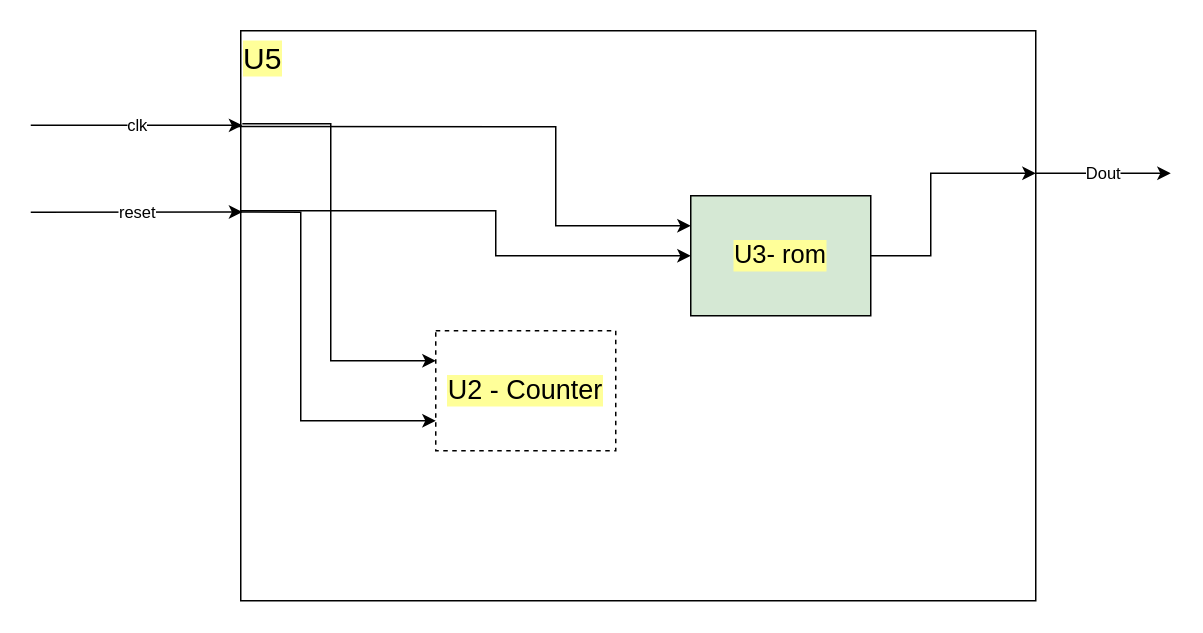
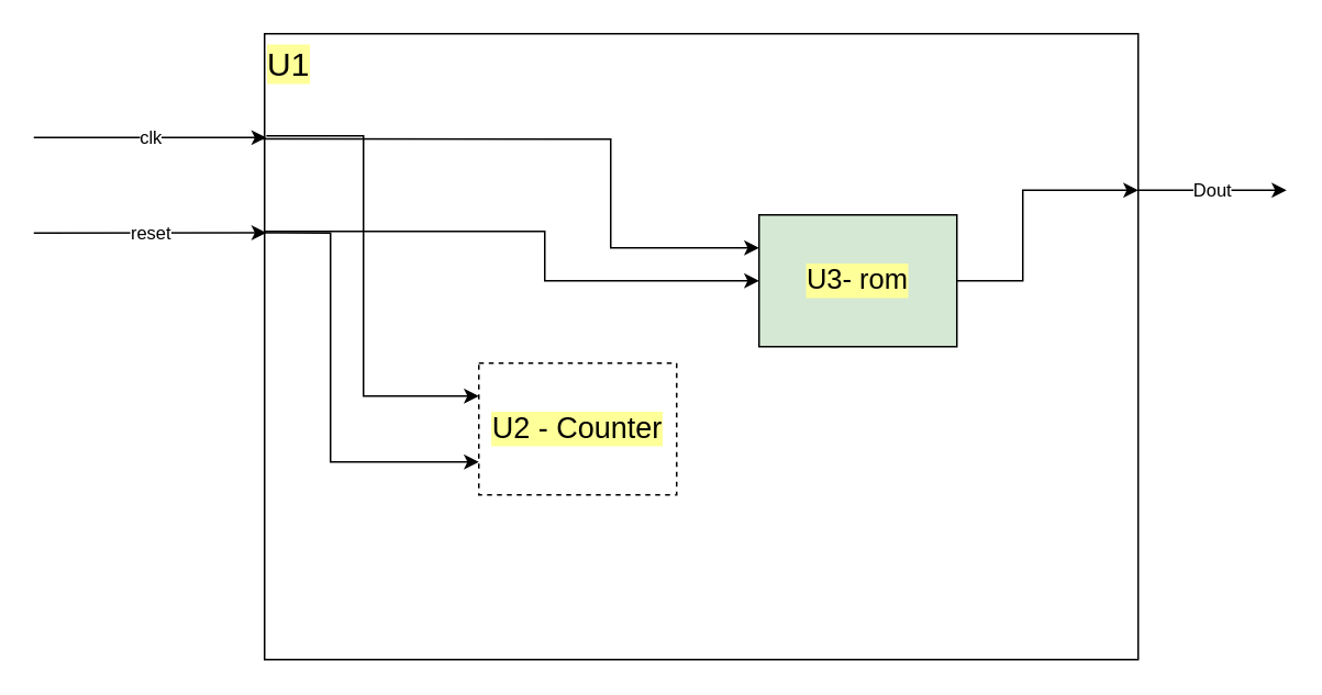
  <mxCell id="0" />
  <mxCell id="1" parent="0" />
- <mxCell id="2" value="U5&lt;br style=&quot;font-size: 20px;&quot;&gt;" style="rounded=0;whiteSpace=wrap;html=1;align=left;horizontal=1;verticalAlign=top;fontSize=20;labelBackgroundColor=#FFFF99;" vertex="1" parent="1"><mxGeometry x="160" y="20" width="530" height="380" as="geometry" /></mxCell>
+ <mxCell id="2" value="U1&lt;br style=&quot;font-size: 20px;&quot;&gt;" style="rounded=0;whiteSpace=wrap;html=1;align=left;horizontal=1;verticalAlign=top;fontSize=20;labelBackgroundColor=#FFFF99;" vertex="1" parent="1"><mxGeometry x="160" y="20" width="530" height="380" as="geometry" /></mxCell>
  <mxCell id="3" value="clk" style="endArrow=classic;html=1;rounded=0;entryX=0.002;entryY=0.166;entryDx=0;entryDy=0;entryPerimeter=0;" edge="1" parent="1" target="2"><mxGeometry width="50" height="50" relative="1" as="geometry"><mxPoint x="20" y="83" as="sourcePoint" /><mxPoint x="430" y="220" as="targetPoint" /></mxGeometry></mxCell>
  <mxCell id="4" value="reset" style="endArrow=classic;html=1;rounded=0;entryX=0.002;entryY=0.318;entryDx=0;entryDy=0;entryPerimeter=0;" edge="1" parent="1" target="2"><mxGeometry width="50" height="50" relative="1" as="geometry"><mxPoint x="20" y="141" as="sourcePoint" /><mxPoint x="420" y="260" as="targetPoint" /></mxGeometry></mxCell>
  <mxCell id="5" value="Dout" style="endArrow=classic;html=1;rounded=0;exitX=1;exitY=0.25;exitDx=0;exitDy=0;" edge="1" parent="1" source="2"><mxGeometry width="50" height="50" relative="1" as="geometry"><mxPoint x="370" y="310" as="sourcePoint" /><mxPoint x="780" y="115" as="targetPoint" /></mxGeometry></mxCell>
  <mxCell id="6" value="U2 - Counter" style="rounded=0;whiteSpace=wrap;html=1;labelBackgroundColor=#FFFF99;fontSize=18;dashed=1;" vertex="1" parent="1"><mxGeometry x="290" y="220" width="120" height="80" as="geometry" /></mxCell>
  <mxCell id="7" value="U3- rom" style="rounded=0;whiteSpace=wrap;html=1;labelBackgroundColor=#FFFF99;fontSize=17;fillColor=#d5e8d4;" vertex="1" parent="1"><mxGeometry x="460" y="130" width="120" height="80" as="geometry" /></mxCell>
  <mxCell id="8" value="" style="endArrow=classic;html=1;rounded=0;entryX=0;entryY=0.25;entryDx=0;entryDy=0;exitX=0.002;exitY=0.163;exitDx=0;exitDy=0;exitPerimeter=0;" edge="1" parent="1" source="2" target="6"><mxGeometry width="50" height="50" relative="1" as="geometry"><mxPoint x="370" y="310" as="sourcePoint" /><mxPoint x="420" y="260" as="targetPoint" /><Array as="points"><mxPoint x="220" y="82" /><mxPoint x="220" y="240" /></Array></mxGeometry></mxCell>
  <mxCell id="9" value="" style="endArrow=classic;html=1;rounded=0;entryX=0;entryY=0.75;entryDx=0;entryDy=0;exitX=0;exitY=0.318;exitDx=0;exitDy=0;exitPerimeter=0;" edge="1" parent="1" source="2" target="6"><mxGeometry width="50" height="50" relative="1" as="geometry"><mxPoint x="171.06" y="91.94" as="sourcePoint" /><mxPoint x="300" y="250" as="targetPoint" /><Array as="points"><mxPoint x="200" y="141" /><mxPoint x="200" y="280" /></Array></mxGeometry></mxCell>
  <mxCell id="10" value="" style="endArrow=classic;html=1;rounded=0;entryX=1;entryY=0.25;entryDx=0;entryDy=0;exitX=1;exitY=0.5;exitDx=0;exitDy=0;" edge="1" parent="1" source="7" target="2"><mxGeometry width="50" height="50" relative="1" as="geometry"><mxPoint x="191.06" y="111.94" as="sourcePoint" /><mxPoint x="320" y="270" as="targetPoint" /><Array as="points"><mxPoint x="620" y="170" /><mxPoint x="620" y="115" /></Array></mxGeometry></mxCell>
  <mxCell id="11" value="" style="endArrow=classic;html=1;rounded=0;entryX=0;entryY=0.25;entryDx=0;entryDy=0;exitX=-0.004;exitY=0.168;exitDx=0;exitDy=0;exitPerimeter=0;" edge="1" parent="1" source="2" target="7"><mxGeometry width="50" height="50" relative="1" as="geometry"><mxPoint x="201.06" y="121.94" as="sourcePoint" /><mxPoint x="330" y="280" as="targetPoint" /><Array as="points"><mxPoint x="370" y="84" /><mxPoint x="370" y="150" /></Array></mxGeometry></mxCell>
  <mxCell id="12" value="" style="endArrow=classic;html=1;rounded=0;entryX=0;entryY=0.5;entryDx=0;entryDy=0;" edge="1" parent="1" target="7"><mxGeometry width="50" height="50" relative="1" as="geometry"><mxPoint x="160" y="140" as="sourcePoint" /><mxPoint x="470" y="160" as="targetPoint" /><Array as="points"><mxPoint x="330" y="140" /><mxPoint x="330" y="170" /></Array></mxGeometry></mxCell>
